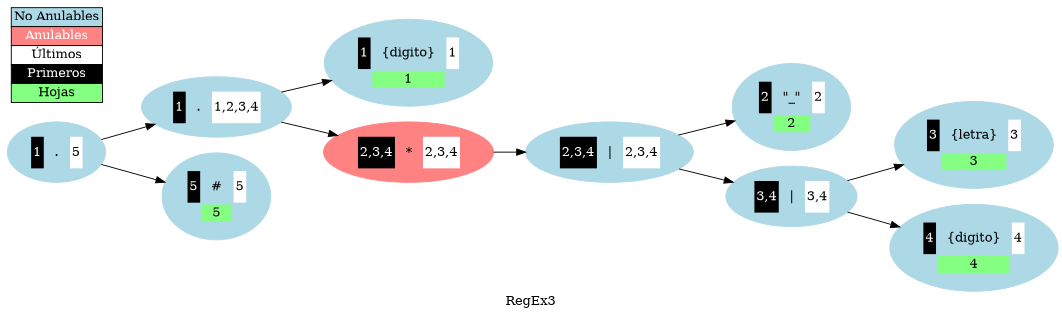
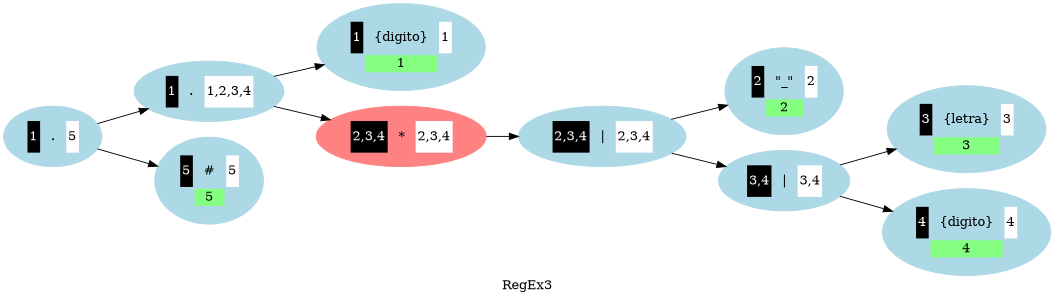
  digraph {
    label=RegEx3
    rankdir=LR
    node [color=lightblue style=filled]
    n1 [label=<<table border="0"><tr><td bgcolor="black"><font color="white">3</font></td><td cellpadding="10">{letra}</td><td bgcolor="white">3</td></tr><tr><td></td><td bgcolor="#84ff82">3</td><td></td></tr></table>>]
    n2 [label=<<table border="0"><tr><td bgcolor="black"><font color="white">4</font></td><td cellpadding="10">{digito}</td><td bgcolor="white">4</td></tr><tr><td></td><td bgcolor="#84ff82">4</td><td></td></tr></table>>]
    n3 [label=<<table border="0"><tr><td bgcolor="black"><font color="white">2</font></td><td cellpadding="10">"_"</td><td bgcolor="white">2</td></tr><tr><td></td><td bgcolor="#84ff82">2</td><td></td></tr></table>>]
    n4 [label=<<table border="0"><tr><td bgcolor="black"><font color="white">3,4</font></td><td cellpadding="10">|</td><td bgcolor="white">3,4</td></tr></table>>]
    n5 [label=<<table border="0"><tr><td bgcolor="black"><font color="white">2,3,4</font></td><td cellpadding="10">|</td><td bgcolor="white">2,3,4</td></tr></table>>]
    n6 [label=<<table border="0"><tr><td bgcolor="black"><font color="white">1</font></td><td cellpadding="10">{digito}</td><td bgcolor="white">1</td></tr><tr><td></td><td bgcolor="#84ff82">1</td><td></td></tr></table>>]
    n7 [color="#ff8282" label=<<table border="0"><tr><td bgcolor="black"><font color="white">2,3,4</font></td><td cellpadding="10">*</td><td bgcolor="white">2,3,4</td></tr></table>>]
    n8 [label=<<table border="0"><tr><td bgcolor="black"><font color="white">1</font></td><td cellpadding="10">.</td><td bgcolor="white">1,2,3,4</td></tr></table>>]
    n9 [label=<<table border="0"><tr><td bgcolor="black"><font color="white">5</font></td><td cellpadding="10">#</td><td bgcolor="white">5</td></tr><tr><td></td><td bgcolor="#84ff82">5</td><td></td></tr></table>>]
    n10 [label=<<table border="0"><tr><td bgcolor="black"><font color="white">1</font></td><td cellpadding="10">.</td><td bgcolor="white">5</td></tr></table>>]
-   n11 [label=<      <table border="0" cellborder="1" cellspacing="0">        <tr><td bgcolor="lightblue"><font color="black">No Anulables</font></td></tr>        <tr><td bgcolor="#ff8282"><font color="white">Anulables</font></td></tr>        <tr><td bgcolor="white"><font>Últimos</font></td></tr>        <tr><td bgcolor="black"><font color="white">Primeros</font></td></tr>        <tr><td bgcolor="#84ff82"><font>Hojas</font></td></tr>      </table>> shape=plaintext color="" style=""]
    subgraph sub_1 {
      n1
      n2
    }
    subgraph sub_2 {
      n3
      n4
    }
    subgraph sub_3 {
      n5
    }
    subgraph sub_4 {
      n6
      n7
    }
    subgraph sub_5 {
      n8
      n9
    }
    n4 -> n1
    n4 -> n2
    n5 -> n3
    n5 -> n4
    n7 -> n5
    n8 -> n6
    n8 -> n7
    n10 -> n8
    n10 -> n9
  }
